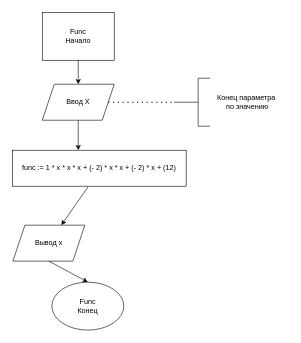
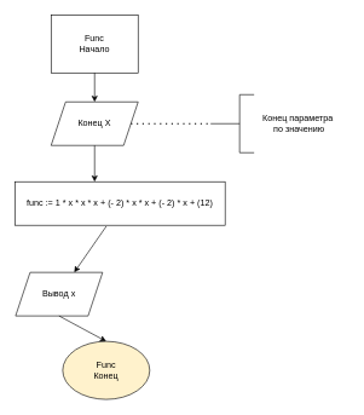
  <mxCell id="0" />
  <mxCell id="1" parent="0" />
  <mxCell id="2" value="Func&lt;br&gt;Начало" style="whiteSpace=wrap;html=1;rounded=0;" vertex="1" parent="1"><mxGeometry x="70" y="20" width="120" height="80" as="geometry" /></mxCell>
  <mxCell id="3" value="" style="endArrow=classic;html=1;rounded=0;exitX=0.5;exitY=1;exitDx=0;exitDy=0;" edge="1" parent="1" source="2"><mxGeometry width="50" height="50" relative="1" as="geometry"><mxPoint x="400" y="160" as="sourcePoint" /><mxPoint x="130" y="140" as="targetPoint" /></mxGeometry></mxCell>
- <mxCell id="4" value="Ввод X" style="shape=parallelogram;perimeter=parallelogramPerimeter;whiteSpace=wrap;html=1;fixedSize=1;" vertex="1" parent="1"><mxGeometry x="70" y="140" width="120" height="60" as="geometry" /></mxCell>
+ <mxCell id="4" value="Конец X" style="shape=parallelogram;perimeter=parallelogramPerimeter;whiteSpace=wrap;html=1;fixedSize=1;" vertex="1" parent="1"><mxGeometry x="70" y="140" width="120" height="60" as="geometry" /></mxCell>
  <mxCell id="5" value="" style="endArrow=classic;html=1;rounded=0;exitX=0.5;exitY=1;exitDx=0;exitDy=0;" edge="1" parent="1" source="4"><mxGeometry width="50" height="50" relative="1" as="geometry"><mxPoint x="400" y="160" as="sourcePoint" /><mxPoint x="130" y="250" as="targetPoint" /></mxGeometry></mxCell>
  <mxCell id="6" value="func :=&amp;nbsp;1 * x * x * x + (- 2) * x * x + (- 2) * x + (12)" style="rounded=0;whiteSpace=wrap;html=1;" vertex="1" parent="1"><mxGeometry x="20" y="250" width="290" height="60" as="geometry" /></mxCell>
  <mxCell id="7" value="" style="endArrow=classic;html=1;rounded=0;exitX=0.435;exitY=1.022;exitDx=0;exitDy=0;exitPerimeter=0;" edge="1" parent="1" source="6" target="8"><mxGeometry width="50" height="50" relative="1" as="geometry"><mxPoint x="400" y="260" as="sourcePoint" /><mxPoint x="146" y="370" as="targetPoint" /></mxGeometry></mxCell>
  <mxCell id="8" value="Вывод x" style="shape=parallelogram;perimeter=parallelogramPerimeter;whiteSpace=wrap;html=1;fixedSize=1;" vertex="1" parent="1"><mxGeometry x="21" y="375" width="120" height="60" as="geometry" /></mxCell>
  <mxCell id="9" value="" style="endArrow=classic;html=1;rounded=0;exitX=0.5;exitY=1;exitDx=0;exitDy=0;" edge="1" parent="1" source="8"><mxGeometry width="50" height="50" relative="1" as="geometry"><mxPoint x="350" y="450" as="sourcePoint" /><mxPoint x="146" y="470" as="targetPoint" /></mxGeometry></mxCell>
- <mxCell id="10" value="Func&lt;div&gt;Конец&lt;/div&gt;" style="ellipse;whiteSpace=wrap;html=1;" vertex="1" parent="1"><mxGeometry x="86" y="470" width="120" height="80" as="geometry" /></mxCell>
+ <mxCell id="10" value="Func&lt;div&gt;Конец&lt;/div&gt;" style="ellipse;whiteSpace=wrap;html=1;fillColor=#fff2cc;" vertex="1" parent="1"><mxGeometry x="86" y="470" width="120" height="80" as="geometry" /></mxCell>
  <mxCell id="11" value="" style="endArrow=none;dashed=1;html=1;dashPattern=1 3;strokeWidth=2;rounded=0;" edge="1" parent="1" source="4"><mxGeometry width="50" height="50" relative="1" as="geometry"><mxPoint x="350" y="240" as="sourcePoint" /><mxPoint x="290" y="170" as="targetPoint" /></mxGeometry></mxCell>
  <mxCell id="12" value="" style="endArrow=none;html=1;rounded=0;" edge="1" parent="1"><mxGeometry width="50" height="50" relative="1" as="geometry"><mxPoint x="290" y="170" as="sourcePoint" /><mxPoint x="330" y="170" as="targetPoint" /></mxGeometry></mxCell>
  <mxCell id="13" value="" style="endArrow=none;html=1;rounded=0;" edge="1" parent="1"><mxGeometry width="50" height="50" relative="1" as="geometry"><mxPoint x="330" y="210" as="sourcePoint" /><mxPoint x="330" y="130" as="targetPoint" /></mxGeometry></mxCell>
  <mxCell id="14" value="" style="endArrow=none;html=1;rounded=0;" edge="1" parent="1"><mxGeometry width="50" height="50" relative="1" as="geometry"><mxPoint x="330" y="130" as="sourcePoint" /><mxPoint x="350" y="130" as="targetPoint" /></mxGeometry></mxCell>
  <mxCell id="15" value="" style="endArrow=none;html=1;rounded=0;" edge="1" parent="1"><mxGeometry width="50" height="50" relative="1" as="geometry"><mxPoint x="330" y="210" as="sourcePoint" /><mxPoint x="350" y="210" as="targetPoint" /></mxGeometry></mxCell>
  <mxCell id="16" value="Конец параметра&lt;br&gt;&amp;nbsp;по значению" style="text;html=1;align=center;verticalAlign=middle;resizable=0;points=[];autosize=1;strokeColor=none;fillColor=none;" vertex="1" parent="1"><mxGeometry x="340" y="150" width="140" height="40" as="geometry" /></mxCell>
